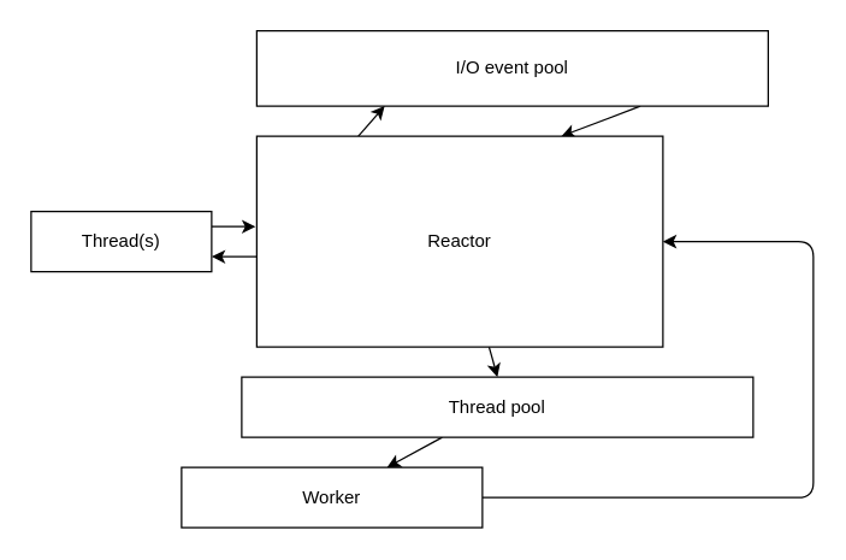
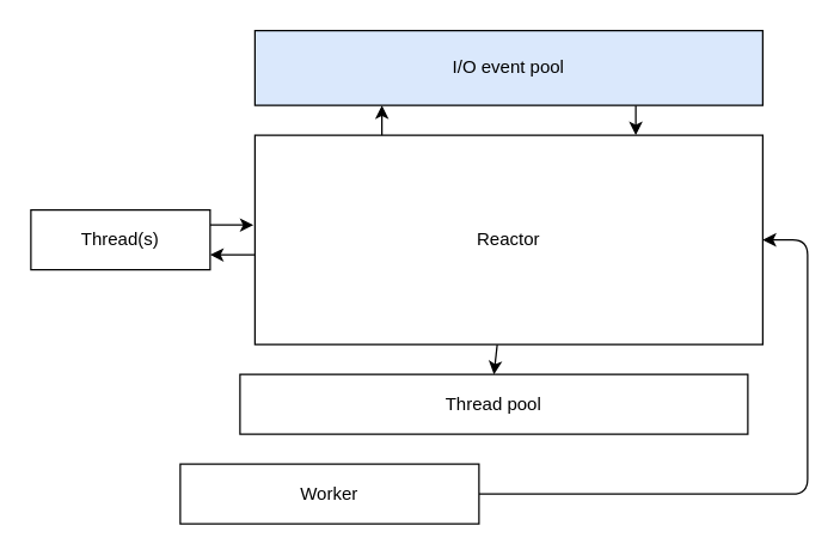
  <mxCell id="0" />
  <mxCell id="1" parent="0" />
  <mxCell id="2" style="edgeStyle=none;html=1;entryX=-0.003;entryY=0.429;entryDx=0;entryDy=0;exitX=1;exitY=0.25;exitDx=0;exitDy=0;entryPerimeter=0;" parent="1" source="3" target="9" edge="1"><mxGeometry relative="1" as="geometry" /></mxCell>
  <mxCell id="3" value="Thread(s)" style="rounded=0;whiteSpace=wrap;html=1;" parent="1" vertex="1"><mxGeometry x="20" y="140" width="120" height="40" as="geometry" /></mxCell>
  <mxCell id="4" style="edgeStyle=none;html=1;entryX=0.75;entryY=0;entryDx=0;entryDy=0;exitX=0.75;exitY=1;exitDx=0;exitDy=0;" parent="1" source="5" target="9" edge="1"><mxGeometry relative="1" as="geometry" /></mxCell>
- <mxCell id="5" value="I/O event pool" style="rounded=0;whiteSpace=wrap;html=1;" parent="1" vertex="1"><mxGeometry x="170" y="20" width="340" height="50" as="geometry" /></mxCell>
+ <mxCell id="5" value="I/O event pool" style="rounded=0;whiteSpace=wrap;html=1;fillColor=#dae8fc;" parent="1" vertex="1"><mxGeometry x="170" y="20" width="340" height="50" as="geometry" /></mxCell>
  <mxCell id="6" style="edgeStyle=none;html=1;entryX=0.25;entryY=1;entryDx=0;entryDy=0;exitX=0.25;exitY=0;exitDx=0;exitDy=0;" parent="1" source="9" target="5" edge="1"><mxGeometry relative="1" as="geometry" /></mxCell>
  <mxCell id="7" style="edgeStyle=none;html=1;entryX=0.5;entryY=0;entryDx=0;entryDy=0;" parent="1" source="9" target="11" edge="1"><mxGeometry relative="1" as="geometry" /></mxCell>
  <mxCell id="8" style="edgeStyle=none;html=1;entryX=1;entryY=0.75;entryDx=0;entryDy=0;exitX=-0.001;exitY=0.572;exitDx=0;exitDy=0;exitPerimeter=0;" parent="1" source="9" target="3" edge="1"><mxGeometry relative="1" as="geometry" /></mxCell>
- <mxCell id="9" value="Reactor" style="rounded=0;whiteSpace=wrap;html=1;" parent="1" vertex="1"><mxGeometry x="170" y="90" width="270" height="140" as="geometry" /></mxCell>
- <mxCell id="10" value="" style="edgeStyle=none;html=1;" parent="1" source="11" target="13" edge="1"><mxGeometry relative="1" as="geometry" /></mxCell>
+ <mxCell id="9" value="Reactor" style="rounded=0;whiteSpace=wrap;html=1;" parent="1" vertex="1"><mxGeometry x="170" y="90" width="340" height="140" as="geometry" /></mxCell>
  <mxCell id="11" value="Thread pool" style="rounded=0;whiteSpace=wrap;html=1;" parent="1" vertex="1"><mxGeometry x="160" y="250" width="340" height="40" as="geometry" /></mxCell>
  <mxCell id="12" style="edgeStyle=none;html=1;entryX=1;entryY=0.5;entryDx=0;entryDy=0;exitX=1;exitY=0.5;exitDx=0;exitDy=0;" parent="1" source="13" target="9" edge="1"><mxGeometry relative="1" as="geometry"><Array as="points"><mxPoint x="540" y="330" /><mxPoint x="540" y="160" /></Array></mxGeometry></mxCell>
  <mxCell id="13" value="Worker" style="rounded=0;whiteSpace=wrap;html=1;" parent="1" vertex="1"><mxGeometry x="120" y="310" width="200" height="40" as="geometry" /></mxCell>
